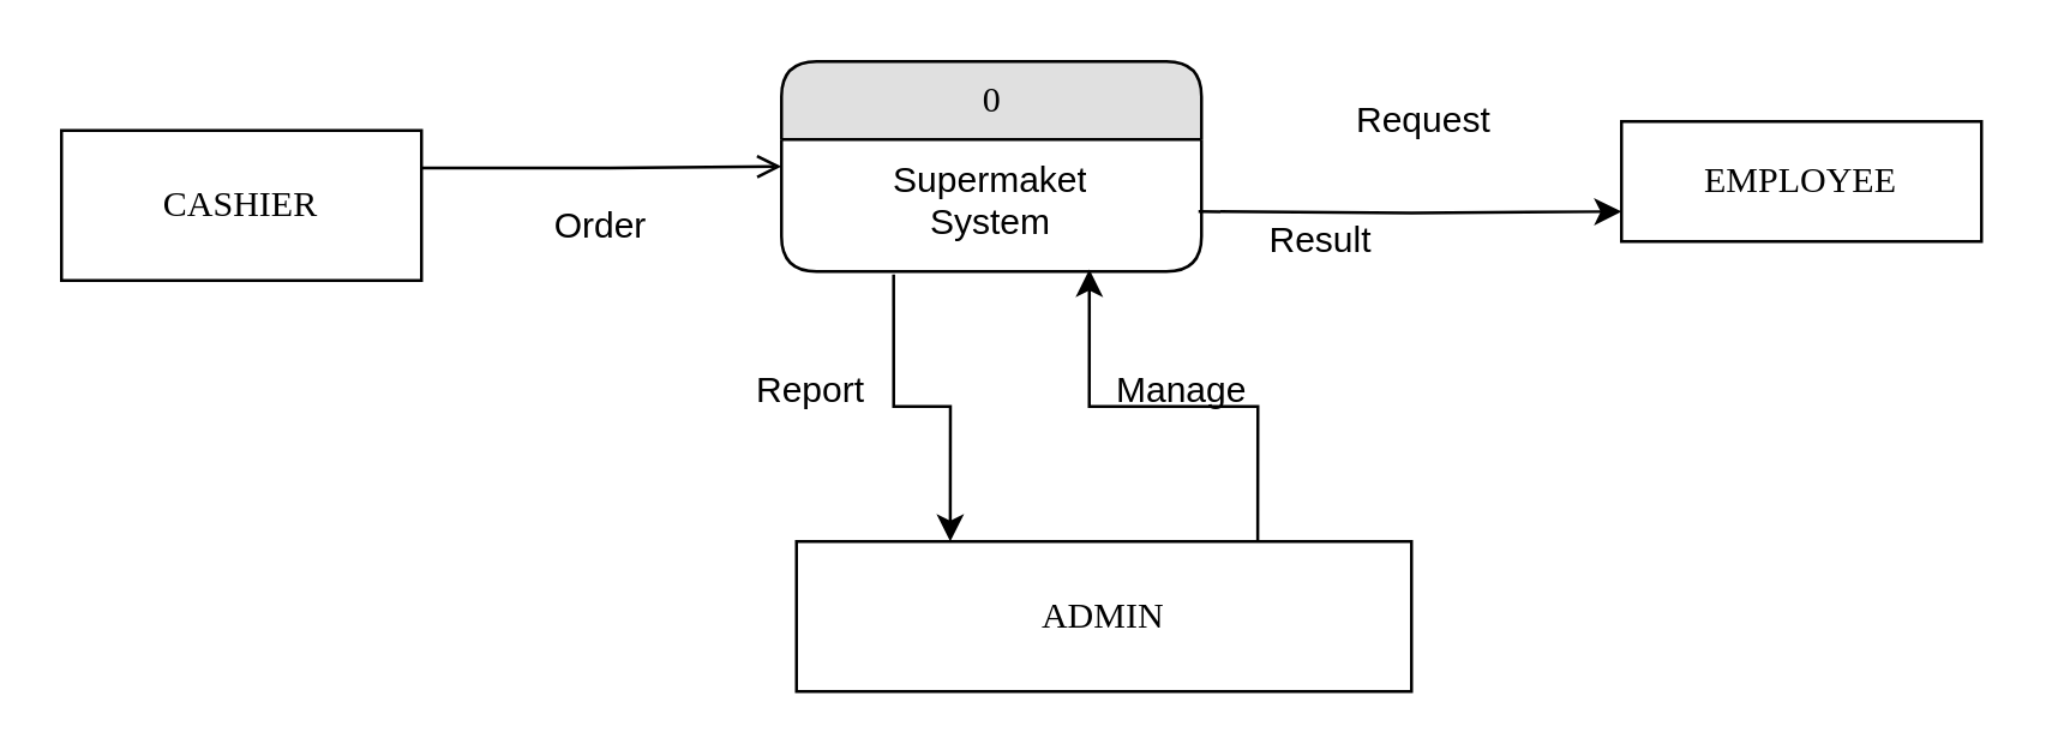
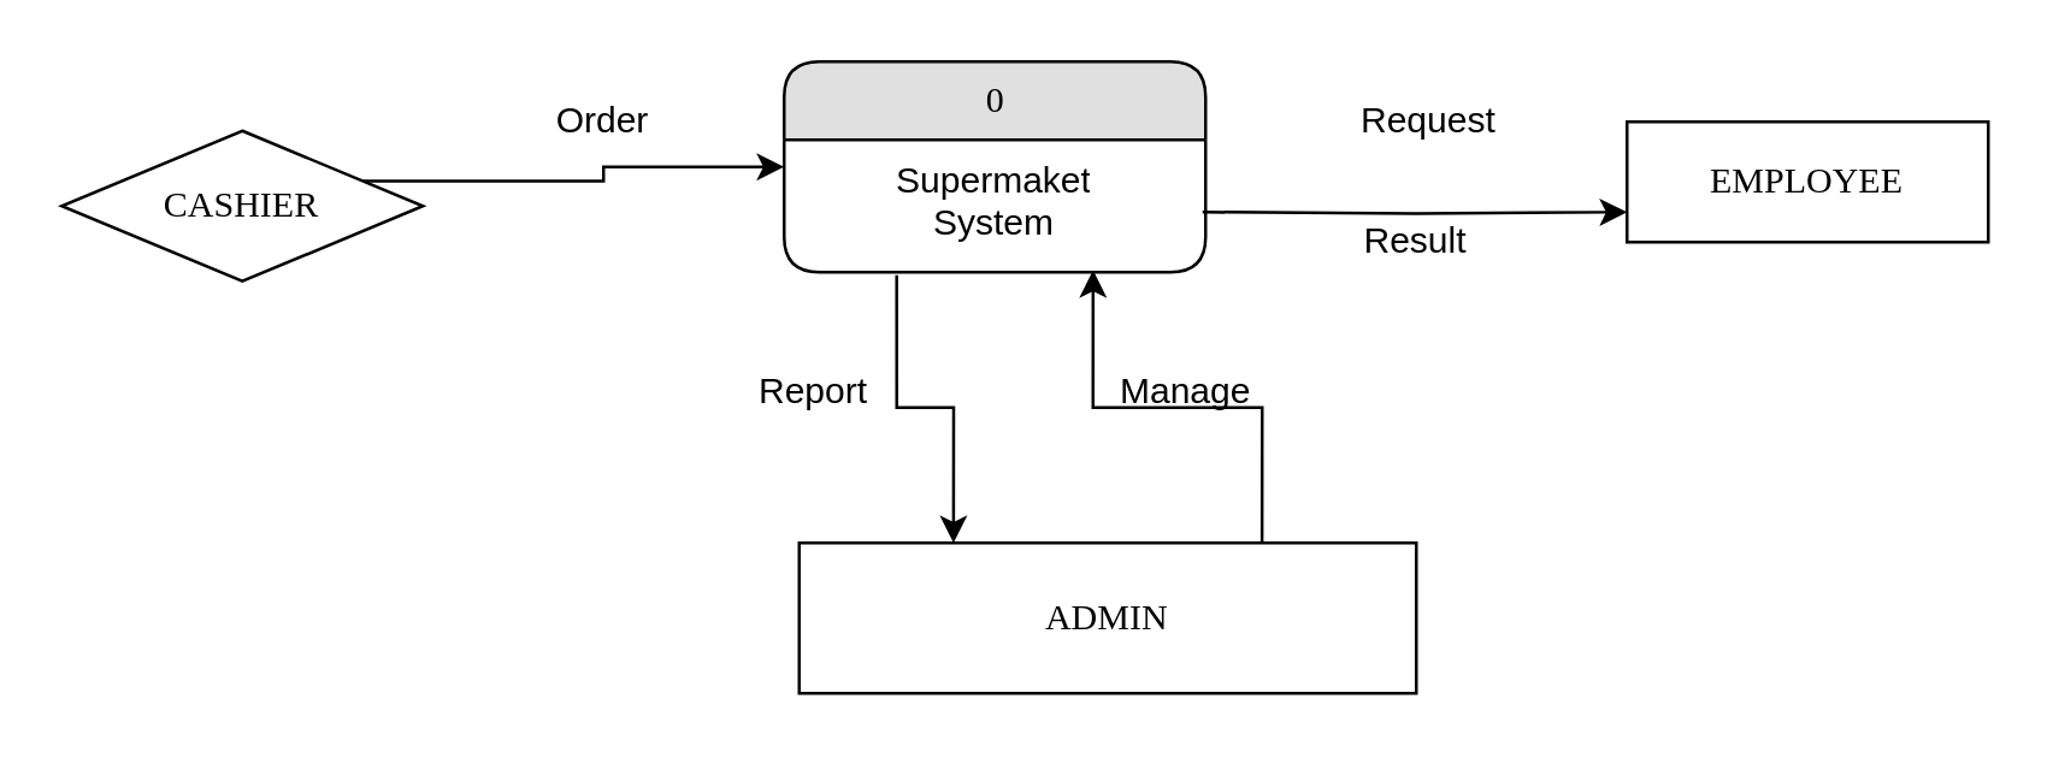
  <mxCell id="0" />
  <mxCell id="1" parent="0" />
  <mxCell id="2" value="EMPLOYEE" style="whiteSpace=wrap;html=1;rounded=0;shadow=0;comic=0;labelBackgroundColor=none;strokeWidth=1;fontFamily=Verdana;fontSize=12;align=center;" parent="1" vertex="1"><mxGeometry x="540" y="40" width="120" height="40" as="geometry" /></mxCell>
- <mxCell id="3" style="edgeStyle=orthogonalEdgeStyle;rounded=0;orthogonalLoop=1;jettySize=auto;html=1;exitX=1;exitY=0.25;exitDx=0;exitDy=0;endArrow=open;" parent="1" source="4" target="5" edge="1"><mxGeometry relative="1" as="geometry" /></mxCell>
- <mxCell id="4" value="CASHIER" style="whiteSpace=wrap;html=1;rounded=0;shadow=0;comic=0;labelBackgroundColor=none;strokeWidth=1;fontFamily=Verdana;fontSize=12;align=center;" parent="1" vertex="1"><mxGeometry x="20" y="43" width="120" height="50" as="geometry" /></mxCell>
+ <mxCell id="3" style="edgeStyle=orthogonalEdgeStyle;rounded=0;orthogonalLoop=1;jettySize=auto;html=1;exitX=1;exitY=0.25;exitDx=0;exitDy=0;" parent="1" source="4" target="5" edge="1"><mxGeometry relative="1" as="geometry" /></mxCell>
+ <mxCell id="4" value="CASHIER" style="rhombus;whiteSpace=wrap;html=1;shadow=0;comic=0;labelBackgroundColor=none;strokeWidth=1;fontFamily=Verdana;fontSize=12;align=center;" parent="1" vertex="1"><mxGeometry x="20" y="43" width="120" height="50" as="geometry" /></mxCell>
  <mxCell id="5" value="0" style="swimlane;html=1;fontStyle=0;childLayout=stackLayout;horizontal=1;startSize=26;fillColor=#e0e0e0;horizontalStack=0;resizeParent=1;resizeLast=0;collapsible=1;marginBottom=0;swimlaneFillColor=#ffffff;align=center;rounded=1;shadow=0;comic=0;labelBackgroundColor=none;strokeWidth=1;fontFamily=Verdana;fontSize=12" parent="1" vertex="1"><mxGeometry x="260" y="20" width="140" height="70" as="geometry" /></mxCell>
  <mxCell id="6" value="Supermaket&lt;br&gt;System" style="text;html=1;strokeColor=none;fillColor=none;spacingLeft=4;spacingRight=4;whiteSpace=wrap;overflow=hidden;rotatable=0;points=[[0,0.5],[1,0.5]];portConstraint=eastwest;align=center;" parent="5" vertex="1"><mxGeometry y="26" width="140" height="44" as="geometry" /></mxCell>
- <mxCell id="7" value="Order" style="text;html=1;strokeColor=none;fillColor=none;align=center;verticalAlign=middle;whiteSpace=wrap;rounded=0;" parent="1" vertex="1"><mxGeometry x="180" y="65" width="40" height="20" as="geometry" /></mxCell>
+ <mxCell id="7" value="Order" style="text;html=1;strokeColor=none;fillColor=none;align=center;verticalAlign=middle;whiteSpace=wrap;rounded=0;" parent="1" vertex="1"><mxGeometry x="180" y="30" width="40" height="20" as="geometry" /></mxCell>
  <mxCell id="8" style="edgeStyle=orthogonalEdgeStyle;rounded=0;orthogonalLoop=1;jettySize=auto;html=1;entryX=0;entryY=0.75;entryDx=0;entryDy=0;" parent="1" target="2" edge="1"><mxGeometry relative="1" as="geometry"><mxPoint x="399" y="70" as="sourcePoint" /></mxGeometry></mxCell>
  <mxCell id="9" style="edgeStyle=orthogonalEdgeStyle;rounded=0;orthogonalLoop=1;jettySize=auto;html=1;entryX=0.733;entryY=0.985;entryDx=0;entryDy=0;entryPerimeter=0;startArrow=none;startFill=0;endArrow=classic;endFill=1;exitX=0.75;exitY=0;exitDx=0;exitDy=0;" parent="1" source="11" target="6" edge="1"><mxGeometry relative="1" as="geometry" /></mxCell>
  <mxCell id="10" style="edgeStyle=orthogonalEdgeStyle;rounded=0;orthogonalLoop=1;jettySize=auto;html=1;entryX=0.267;entryY=1.023;entryDx=0;entryDy=0;entryPerimeter=0;startArrow=classic;startFill=1;endArrow=none;endFill=0;exitX=0.25;exitY=0;exitDx=0;exitDy=0;" parent="1" source="11" target="6" edge="1"><mxGeometry relative="1" as="geometry" /></mxCell>
  <mxCell id="11" value="ADMIN" style="whiteSpace=wrap;html=1;rounded=0;shadow=0;comic=0;labelBackgroundColor=none;strokeWidth=1;fontFamily=Verdana;fontSize=12;align=center;" parent="1" vertex="1"><mxGeometry x="265" y="180" width="205" height="50" as="geometry" /></mxCell>
  <mxCell id="12" value="Request" style="text;html=1;strokeColor=none;fillColor=none;align=left;verticalAlign=middle;whiteSpace=wrap;rounded=0;" parent="1" vertex="1"><mxGeometry x="450" y="30" width="40" height="20" as="geometry" /></mxCell>
- <mxCell id="13" value="Result" style="text;html=1;strokeColor=none;fillColor=none;align=center;verticalAlign=middle;whiteSpace=wrap;rounded=0;" parent="1" vertex="1"><mxGeometry x="420" y="70" width="40" height="20" as="geometry" /></mxCell>
+ <mxCell id="13" value="Result" style="text;html=1;strokeColor=none;fillColor=none;align=center;verticalAlign=middle;whiteSpace=wrap;rounded=0;" parent="1" vertex="1"><mxGeometry x="450" y="70" width="40" height="20" as="geometry" /></mxCell>
  <mxCell id="14" value="Report" style="text;html=1;strokeColor=none;fillColor=none;align=center;verticalAlign=middle;whiteSpace=wrap;rounded=0;" parent="1" vertex="1"><mxGeometry x="250" y="120" width="40" height="20" as="geometry" /></mxCell>
  <mxCell id="15" value="Manage" style="text;html=1;strokeColor=none;fillColor=none;align=left;verticalAlign=middle;whiteSpace=wrap;rounded=0;" parent="1" vertex="1"><mxGeometry x="370" y="120" width="40" height="20" as="geometry" /></mxCell>
